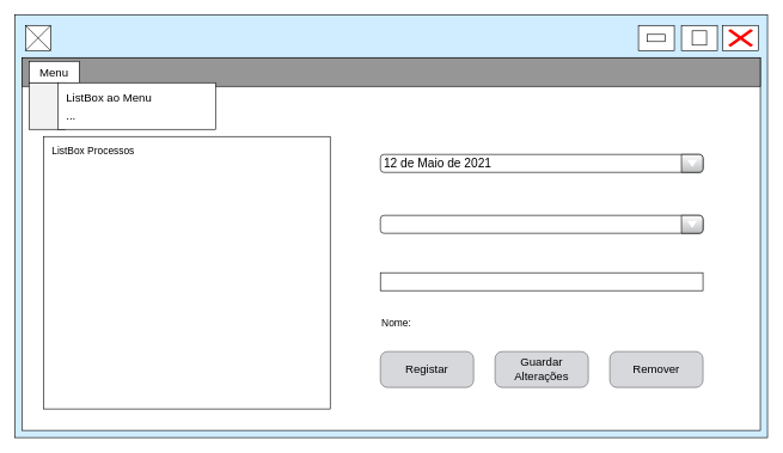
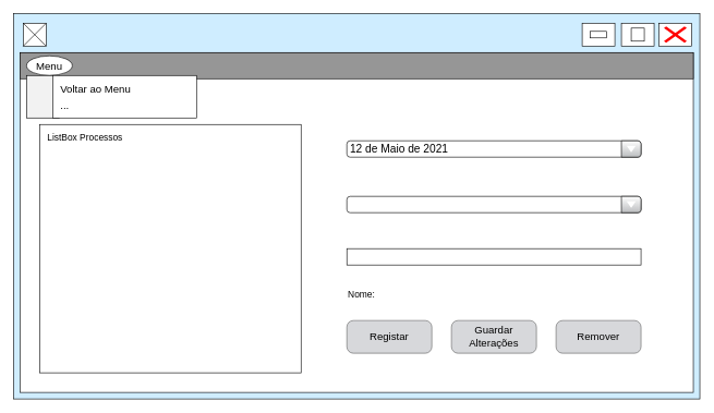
  <mxCell id="0" />
  <mxCell id="1" parent="0" />
  <mxCell id="2" value="" style="rounded=0;whiteSpace=wrap;html=1;fillColor=#CFEDFF;" vertex="1" parent="1"><mxGeometry x="20" y="20" width="1050" height="590" as="geometry" /></mxCell>
  <mxCell id="3" value="" style="rounded=0;whiteSpace=wrap;html=1;" vertex="1" parent="1"><mxGeometry x="1007.5" y="35" width="50" height="35" as="geometry" /></mxCell>
  <mxCell id="4" value="" style="shape=mxgraph.mockup.markup.redX;fillColor=#ff0000;html=1;shadow=0;strokeColor=none;" vertex="1" parent="1"><mxGeometry x="1015" y="40" width="35" height="25" as="geometry" /></mxCell>
  <mxCell id="5" value="" style="rounded=0;whiteSpace=wrap;html=1;" vertex="1" parent="1"><mxGeometry x="950" y="35" width="50" height="35" as="geometry" /></mxCell>
  <mxCell id="6" value="" style="rounded=0;whiteSpace=wrap;html=1;" vertex="1" parent="1"><mxGeometry x="890" y="35" width="50" height="35" as="geometry" /></mxCell>
  <mxCell id="7" value="" style="whiteSpace=wrap;html=1;aspect=fixed;" vertex="1" parent="1"><mxGeometry x="965" y="42.5" width="20" height="20" as="geometry" /></mxCell>
  <mxCell id="8" value="" style="rounded=0;whiteSpace=wrap;html=1;fontStyle=0" vertex="1" parent="1"><mxGeometry x="902.5" y="47.5" width="25" height="10" as="geometry" /></mxCell>
  <mxCell id="9" value="" style="rounded=0;whiteSpace=wrap;html=1;" vertex="1" parent="1"><mxGeometry x="30" y="80" width="1030" height="520" as="geometry" /></mxCell>
  <mxCell id="10" value="" style="rounded=0;whiteSpace=wrap;html=1;fillColor=#969696;" vertex="1" parent="1"><mxGeometry x="30" y="80" width="1030" height="40" as="geometry" /></mxCell>
  <mxCell id="11" value="" style="whiteSpace=wrap;html=1;aspect=fixed;gradientColor=none;fillColor=#FFFFFF;" vertex="1" parent="1"><mxGeometry x="35" y="35" width="35" height="35" as="geometry" /></mxCell>
  <mxCell id="12" style="rounded=0;orthogonalLoop=1;jettySize=auto;html=1;exitX=1;exitY=1;exitDx=0;exitDy=0;entryX=0;entryY=0;entryDx=0;entryDy=0;endArrow=none;endFill=0;" edge="1" parent="1" source="11" target="11"><mxGeometry relative="1" as="geometry" /></mxCell>
  <mxCell id="13" style="edgeStyle=none;rounded=0;orthogonalLoop=1;jettySize=auto;html=1;exitX=0;exitY=1;exitDx=0;exitDy=0;entryX=1;entryY=0;entryDx=0;entryDy=0;endArrow=none;endFill=0;" edge="1" parent="1" source="11" target="11"><mxGeometry relative="1" as="geometry" /></mxCell>
  <mxCell id="14" style="edgeStyle=none;rounded=0;orthogonalLoop=1;jettySize=auto;html=1;exitX=1;exitY=1;exitDx=0;exitDy=0;endArrow=none;endFill=0;" edge="1" parent="1"><mxGeometry relative="1" as="geometry"><mxPoint x="895" y="360" as="sourcePoint" /><mxPoint x="895" y="360" as="targetPoint" /></mxGeometry></mxCell>
  <mxCell id="15" style="edgeStyle=none;rounded=0;orthogonalLoop=1;jettySize=auto;html=1;exitX=0;exitY=0;exitDx=0;exitDy=0;endArrow=none;endFill=0;" edge="1" parent="1"><mxGeometry relative="1" as="geometry"><mxPoint x="145" y="180" as="sourcePoint" /><mxPoint x="145" y="180" as="targetPoint" /></mxGeometry></mxCell>
- <mxCell id="16" value="&lt;font style=&quot;font-size: 16px&quot;&gt;Menu&lt;/font&gt;" style="rounded=0;whiteSpace=wrap;html=1;fillColor=#FFFFFF;gradientColor=none;" vertex="1" parent="1"><mxGeometry x="40" y="85" width="70" height="30" as="geometry" /></mxCell>
+ <mxCell id="16" value="&lt;font style=&quot;font-size: 16px&quot;&gt;Menu&lt;/font&gt;" style="ellipse;whiteSpace=wrap;html=1;fillColor=#FFFFFF;gradientColor=none;" vertex="1" parent="1"><mxGeometry x="40" y="85" width="70" height="30" as="geometry" /></mxCell>
  <mxCell id="17" value="" style="rounded=0;whiteSpace=wrap;html=1;gradientColor=none;fillColor=#F2F2F2;" vertex="1" parent="1"><mxGeometry x="40" y="115" width="50" height="65" as="geometry" /></mxCell>
  <mxCell id="18" value="" style="rounded=0;whiteSpace=wrap;html=1;fillColor=#FFFFFF;gradientColor=none;" vertex="1" parent="1"><mxGeometry x="80" y="115" width="220" height="65" as="geometry" /></mxCell>
- <mxCell id="19" value="&lt;span style=&quot;font-size: 16px&quot;&gt;ListBox ao Menu&lt;/span&gt;" style="text;html=1;strokeColor=none;fillColor=none;align=left;verticalAlign=middle;whiteSpace=wrap;rounded=0;" vertex="1" parent="1"><mxGeometry x="90" y="125" width="170" height="20" as="geometry" /></mxCell>
+ <mxCell id="19" value="&lt;span style=&quot;font-size: 16px&quot;&gt;Voltar ao Menu&lt;/span&gt;" style="text;html=1;strokeColor=none;fillColor=none;align=left;verticalAlign=middle;whiteSpace=wrap;rounded=0;" vertex="1" parent="1"><mxGeometry x="90" y="125" width="170" height="20" as="geometry" /></mxCell>
  <mxCell id="20" value="&lt;span style=&quot;font-size: 16px&quot;&gt;...&lt;/span&gt;" style="text;html=1;strokeColor=none;fillColor=none;align=left;verticalAlign=middle;whiteSpace=wrap;rounded=0;" vertex="1" parent="1"><mxGeometry x="90" y="150" width="180" height="20" as="geometry" /></mxCell>
  <mxCell id="21" value="" style="rounded=0;whiteSpace=wrap;html=1;gradientColor=none;align=left;fillColor=#FFFFFF;sketch=0;glass=0;" vertex="1" parent="1"><mxGeometry x="60" y="190" width="400" height="380" as="geometry" /></mxCell>
  <mxCell id="22" value="&lt;font style=&quot;font-size: 14px&quot;&gt;ListBox Processos&lt;/font&gt;" style="text;html=1;strokeColor=none;fillColor=none;align=left;verticalAlign=middle;whiteSpace=wrap;rounded=0;" vertex="1" parent="1"><mxGeometry x="70" y="200" width="140" height="20" as="geometry" /></mxCell>
  <mxCell id="23" value="&lt;font style=&quot;font-size: 14px&quot;&gt;Nome:&lt;/font&gt;" style="text;html=1;strokeColor=none;fillColor=none;align=left;verticalAlign=middle;whiteSpace=wrap;rounded=0;" vertex="1" parent="1"><mxGeometry x="530" y="440" width="60" height="20" as="geometry" /></mxCell>
  <mxCell id="24" value="" style="rounded=0;whiteSpace=wrap;html=1;fillColor=#FFFFFF;gradientColor=none;align=left;" vertex="1" parent="1"><mxGeometry x="530" y="380" width="450" height="25" as="geometry" /></mxCell>
  <mxCell id="25" value="" style="strokeWidth=1;shadow=0;dashed=0;align=center;html=1;shape=mxgraph.mockup.forms.comboBox;align=left;fillColor2=#BBBDBF;mainText=;fontSize=17;spacingLeft=3;noLabel=0;strokeColor=#030303;" vertex="1" parent="1"><mxGeometry x="530" y="300" width="450" height="25" as="geometry" /></mxCell>
  <mxCell id="26" value="&lt;font color=&quot;#000000&quot; style=&quot;font-size: 16px ; font-weight: normal&quot;&gt;Registar&lt;/font&gt;" style="strokeWidth=1;shadow=0;dashed=0;align=center;html=1;shape=mxgraph.mockup.buttons.button;strokeColor=#666666;fontColor=#ffffff;mainText=;buttonStyle=round;fontSize=17;fontStyle=1;whiteSpace=wrap;fillColor=#D7D8DB;sketch=0;" vertex="1" parent="1"><mxGeometry x="530" y="490" width="130" height="50" as="geometry" /></mxCell>
  <mxCell id="27" value="&lt;font color=&quot;#000000&quot; style=&quot;font-size: 16px ; font-weight: normal&quot;&gt;Guardar Alterações&lt;/font&gt;" style="strokeWidth=1;shadow=0;dashed=0;align=center;html=1;shape=mxgraph.mockup.buttons.button;strokeColor=#666666;fontColor=#ffffff;mainText=;buttonStyle=round;fontSize=17;fontStyle=1;whiteSpace=wrap;fillColor=#D7D8DB;sketch=0;" vertex="1" parent="1"><mxGeometry x="690" y="490" width="130" height="50" as="geometry" /></mxCell>
  <mxCell id="28" value="&lt;font color=&quot;#000000&quot; style=&quot;font-size: 16px ; font-weight: normal&quot;&gt;Remover&lt;/font&gt;" style="strokeWidth=1;shadow=0;dashed=0;align=center;html=1;shape=mxgraph.mockup.buttons.button;strokeColor=#666666;fontColor=#ffffff;mainText=;buttonStyle=round;fontSize=17;fontStyle=1;whiteSpace=wrap;fillColor=#D7D8DB;sketch=0;" vertex="1" parent="1"><mxGeometry x="850" y="490" width="130" height="50" as="geometry" /></mxCell>
  <mxCell id="29" value="12 de Maio de 2021" style="strokeWidth=1;shadow=0;dashed=0;align=center;html=1;shape=mxgraph.mockup.forms.comboBox;align=left;fillColor2=#BBBDBF;mainText=;fontSize=17;spacingLeft=3;noLabel=0;strokeColor=#030303;" vertex="1" parent="1"><mxGeometry x="530" y="215" width="450" height="25" as="geometry" /></mxCell>
